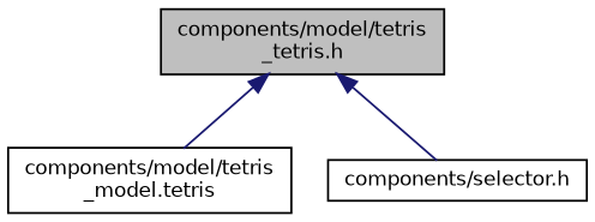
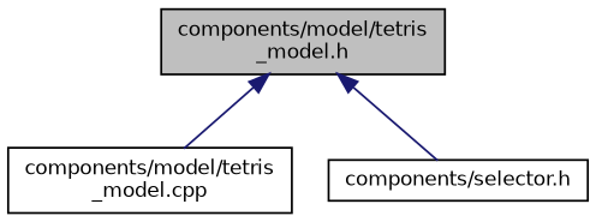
  digraph {
    node [color=black fillcolor=white fontname=Helvetica fontsize=10 shape=record style=filled]
    edge [color=midnightblue dir=back fontname=Helvetica fontsize=10 labelfontname=Helvetica labelfontsize=10 style=solid]
-   n1 [fillcolor=grey75 fontcolor=black height=0.2 label="components/model/tetris\l_tetris.h" width=0.4]
-   n2 [height=0.2 label="components/model/tetris\l_model.tetris" width=0.4]
+   n1 [fillcolor=grey75 fontcolor=black height=0.2 label="components/model/tetris\l_model.h" width=0.4]
+   n2 [height=0.2 label="components/model/tetris\l_model.cpp" width=0.4]
    n3 [height=0.2 label="components/selector.h" width=0.4]
    n1 -> n2
    n1 -> n3
  }
